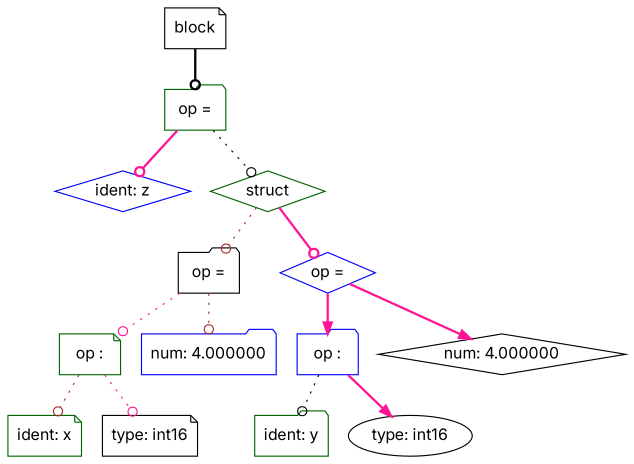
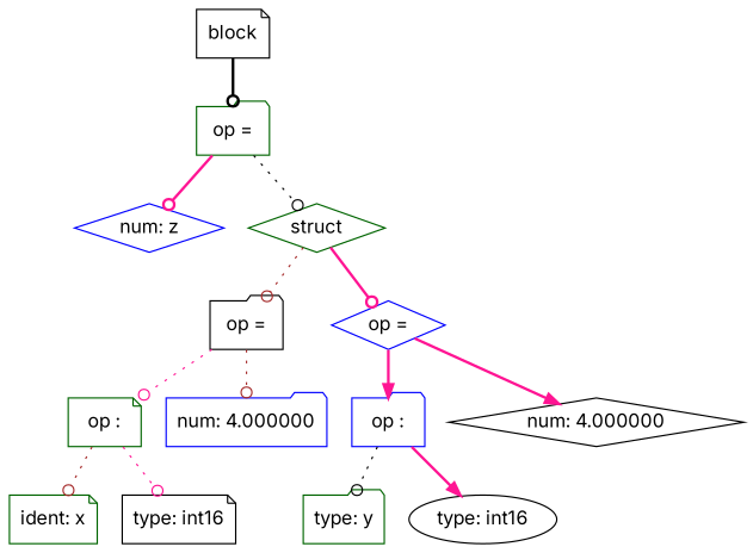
  digraph {
    fontname=Inter
    node [color=black fontname=Inter shape=folder]
    edge [arrowhead=odot color=deeppink fontname=Inter style=dotted]
    n1 [label=block shape=note]
    n2 [color=darkgreen label="op ="]
-   n3 [color=blue label="ident: z" shape=diamond]
+   n3 [color=blue label="num: z" shape=diamond]
    n4 [color=darkgreen label=struct shape=diamond]
    n5 [label="op ="]
    n6 [color=blue label="op =" shape=diamond]
    n7 [color=darkgreen label="op :" shape=note]
    n8 [color=blue label="num: 4.000000"]
    n9 [color=blue label="op :"]
    n10 [label="num: 4.000000" shape=diamond]
    n11 [color=darkgreen label="ident: x" shape=note]
    n12 [label="type: int16" shape=note]
-   n13 [color=darkgreen label="ident: y"]
+   n13 [color=darkgreen label="type: y"]
    n14 [label="type: int16" shape=ellipse]
    n1 -> n2 [color=black style=bold]
    n2 -> n3 [style=bold]
    n2 -> n4 [color=black]
    n4 -> n5 [color=brown]
    n4 -> n6 [style=bold]
    n5 -> n7
    n5 -> n8 [color=brown]
    n6 -> n9 [arrowhead=normal style=bold]
    n6 -> n10 [arrowhead=normal style=bold]
    n7 -> n11 [color=brown]
    n7 -> n12
    n9 -> n13 [color=black]
    n9 -> n14 [arrowhead=normal style=bold]
  }
